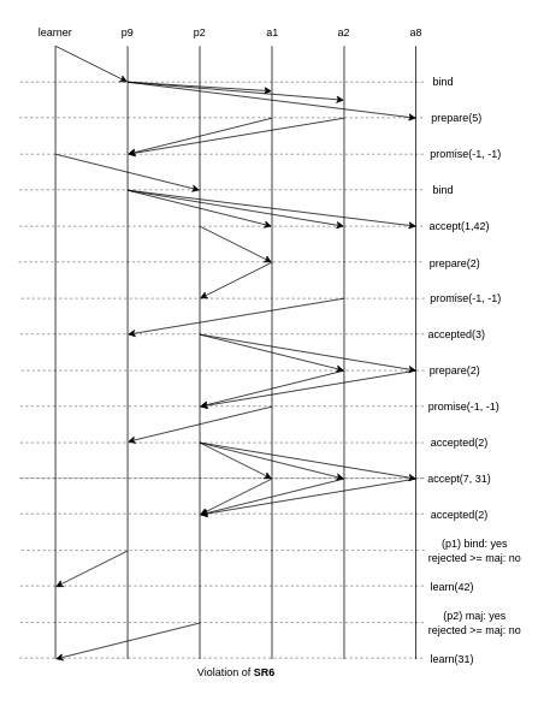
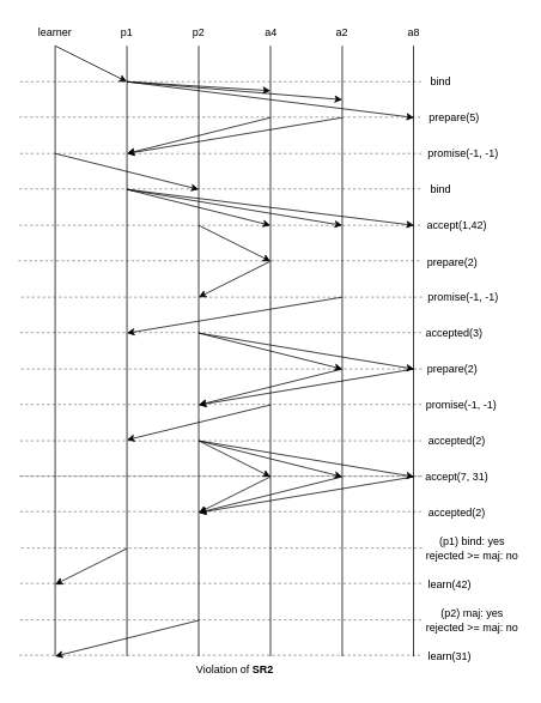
  <mxCell id="0" />
  <mxCell id="1" parent="0" />
  <mxCell id="2" value="" style="endArrow=none;html=1;rounded=0;" parent="1" edge="1"><mxGeometry width="50" height="50" relative="1" as="geometry"><mxPoint x="141" y="730" as="sourcePoint" /><mxPoint x="141" y="50" as="targetPoint" /></mxGeometry></mxCell>
- <mxCell id="3" value="p9" style="text;html=1;align=center;verticalAlign=middle;whiteSpace=wrap;rounded=0;" parent="1" vertex="1"><mxGeometry x="111" y="20" width="60" height="30" as="geometry" /></mxCell>
+ <mxCell id="3" value="p1" style="text;html=1;align=center;verticalAlign=middle;whiteSpace=wrap;rounded=0;" parent="1" vertex="1"><mxGeometry x="111" y="20" width="60" height="30" as="geometry" /></mxCell>
  <mxCell id="4" value="" style="endArrow=none;html=1;rounded=0;" parent="1" edge="1"><mxGeometry width="50" height="50" relative="1" as="geometry"><mxPoint x="221" y="730" as="sourcePoint" /><mxPoint x="221" y="50" as="targetPoint" /></mxGeometry></mxCell>
  <mxCell id="5" value="p2" style="text;html=1;align=center;verticalAlign=middle;whiteSpace=wrap;rounded=0;" parent="1" vertex="1"><mxGeometry x="191" y="20" width="60" height="30" as="geometry" /></mxCell>
  <mxCell id="6" value="" style="endArrow=none;html=1;rounded=0;" parent="1" edge="1"><mxGeometry width="50" height="50" relative="1" as="geometry"><mxPoint x="301" y="730" as="sourcePoint" /><mxPoint x="301" y="50" as="targetPoint" /></mxGeometry></mxCell>
- <mxCell id="7" value="a1" style="text;html=1;align=center;verticalAlign=middle;whiteSpace=wrap;rounded=0;" parent="1" vertex="1"><mxGeometry x="272" y="20" width="60" height="30" as="geometry" /></mxCell>
+ <mxCell id="7" value="a4" style="text;html=1;align=center;verticalAlign=middle;whiteSpace=wrap;rounded=0;" parent="1" vertex="1"><mxGeometry x="272" y="20" width="60" height="30" as="geometry" /></mxCell>
  <mxCell id="8" value="" style="endArrow=none;html=1;rounded=0;" parent="1" edge="1"><mxGeometry width="50" height="50" relative="1" as="geometry"><mxPoint x="381" y="730" as="sourcePoint" /><mxPoint x="381" y="50" as="targetPoint" /></mxGeometry></mxCell>
  <mxCell id="9" value="a2" style="text;html=1;align=center;verticalAlign=middle;whiteSpace=wrap;rounded=0;" parent="1" vertex="1"><mxGeometry x="351" y="20" width="60" height="30" as="geometry" /></mxCell>
  <mxCell id="10" value="a8" style="text;html=1;align=center;verticalAlign=middle;whiteSpace=wrap;rounded=0;" parent="1" vertex="1"><mxGeometry x="431" y="20" width="60" height="30" as="geometry" /></mxCell>
  <mxCell id="11" value="" style="endArrow=none;html=1;rounded=0;" parent="1" edge="1"><mxGeometry width="50" height="50" relative="1" as="geometry"><mxPoint x="61" y="730" as="sourcePoint" /><mxPoint x="61" y="50" as="targetPoint" /></mxGeometry></mxCell>
  <mxCell id="12" value="learner" style="text;html=1;align=center;verticalAlign=middle;whiteSpace=wrap;rounded=0;" parent="1" vertex="1"><mxGeometry x="31" y="20" width="60" height="30" as="geometry" /></mxCell>
  <mxCell id="13" value="" style="endArrow=classic;html=1;rounded=0;exitX=0.5;exitY=1;exitDx=0;exitDy=0;" parent="1" source="12" edge="1"><mxGeometry width="50" height="50" relative="1" as="geometry"><mxPoint x="281" y="240" as="sourcePoint" /><mxPoint x="141" y="90" as="targetPoint" /></mxGeometry></mxCell>
  <mxCell id="14" value="bind" style="text;html=1;align=center;verticalAlign=middle;whiteSpace=wrap;rounded=0;" parent="1" vertex="1"><mxGeometry x="471" y="75" width="40" height="30" as="geometry" /></mxCell>
  <mxCell id="15" value="" style="endArrow=classic;html=1;rounded=0;" parent="1" edge="1"><mxGeometry width="50" height="50" relative="1" as="geometry"><mxPoint x="141" y="90" as="sourcePoint" /><mxPoint x="301" y="100" as="targetPoint" /></mxGeometry></mxCell>
  <mxCell id="16" value="" style="endArrow=classic;html=1;rounded=0;" parent="1" edge="1"><mxGeometry width="50" height="50" relative="1" as="geometry"><mxPoint x="141" y="90" as="sourcePoint" /><mxPoint x="381" y="110" as="targetPoint" /></mxGeometry></mxCell>
  <mxCell id="17" value="" style="endArrow=classic;html=1;rounded=0;" parent="1" edge="1"><mxGeometry width="50" height="50" relative="1" as="geometry"><mxPoint x="141" y="90" as="sourcePoint" /><mxPoint x="461" y="130" as="targetPoint" /></mxGeometry></mxCell>
  <mxCell id="18" value="prepare(5)" style="text;html=1;align=center;verticalAlign=middle;whiteSpace=wrap;rounded=0;" parent="1" vertex="1"><mxGeometry x="471" y="115" width="70" height="30" as="geometry" /></mxCell>
  <mxCell id="19" value="" style="endArrow=classic;html=1;rounded=0;" parent="1" edge="1"><mxGeometry width="50" height="50" relative="1" as="geometry"><mxPoint x="301" y="130" as="sourcePoint" /><mxPoint x="141" y="170" as="targetPoint" /></mxGeometry></mxCell>
  <mxCell id="20" value="promise(-1, -1)" style="text;html=1;align=center;verticalAlign=middle;whiteSpace=wrap;rounded=0;" parent="1" vertex="1"><mxGeometry x="471" y="155" width="90" height="30" as="geometry" /></mxCell>
  <mxCell id="21" value="" style="endArrow=classic;html=1;rounded=0;" parent="1" edge="1"><mxGeometry width="50" height="50" relative="1" as="geometry"><mxPoint x="381" y="130" as="sourcePoint" /><mxPoint x="141" y="170" as="targetPoint" /></mxGeometry></mxCell>
  <mxCell id="22" value="" style="endArrow=classic;html=1;rounded=0;" parent="1" edge="1"><mxGeometry width="50" height="50" relative="1" as="geometry"><mxPoint x="61" y="170" as="sourcePoint" /><mxPoint x="221" y="210" as="targetPoint" /></mxGeometry></mxCell>
  <mxCell id="23" value="bind" style="text;html=1;align=center;verticalAlign=middle;whiteSpace=wrap;rounded=0;" parent="1" vertex="1"><mxGeometry x="471" y="195" width="40" height="30" as="geometry" /></mxCell>
  <mxCell id="24" value="" style="endArrow=classic;html=1;rounded=0;" parent="1" edge="1"><mxGeometry width="50" height="50" relative="1" as="geometry"><mxPoint x="221" y="250" as="sourcePoint" /><mxPoint x="301" y="290" as="targetPoint" /></mxGeometry></mxCell>
  <mxCell id="25" value="" style="endArrow=classic;html=1;rounded=0;" parent="1" edge="1"><mxGeometry width="50" height="50" relative="1" as="geometry"><mxPoint x="301" y="290" as="sourcePoint" /><mxPoint x="221" y="330" as="targetPoint" /></mxGeometry></mxCell>
  <mxCell id="26" value="" style="endArrow=classic;html=1;rounded=0;" parent="1" edge="1"><mxGeometry width="50" height="50" relative="1" as="geometry"><mxPoint x="381" y="330" as="sourcePoint" /><mxPoint x="141" y="370" as="targetPoint" /></mxGeometry></mxCell>
  <mxCell id="27" value="accepted(3)" style="text;html=1;align=center;verticalAlign=middle;whiteSpace=wrap;rounded=0;" parent="1" vertex="1"><mxGeometry x="471" y="355" width="70" height="30" as="geometry" /></mxCell>
  <mxCell id="28" value="prepare(2)" style="text;html=1;align=center;verticalAlign=middle;whiteSpace=wrap;rounded=0;" parent="1" vertex="1"><mxGeometry x="471" y="277" width="66" height="30" as="geometry" /></mxCell>
  <mxCell id="29" value="promise(-1, -1)" style="text;html=1;align=center;verticalAlign=middle;whiteSpace=wrap;rounded=0;" parent="1" vertex="1"><mxGeometry x="471" y="315" width="90" height="30" as="geometry" /></mxCell>
  <mxCell id="30" value="" style="endArrow=classic;html=1;rounded=0;" parent="1" edge="1"><mxGeometry width="50" height="50" relative="1" as="geometry"><mxPoint x="381" y="410" as="sourcePoint" /><mxPoint x="221" y="450" as="targetPoint" /></mxGeometry></mxCell>
  <mxCell id="31" value="promise(-1, -1)" style="text;html=1;align=center;verticalAlign=middle;whiteSpace=wrap;rounded=0;" parent="1" vertex="1"><mxGeometry x="471" y="435" width="86" height="30" as="geometry" /></mxCell>
  <mxCell id="32" value="" style="endArrow=classic;html=1;rounded=0;" parent="1" edge="1"><mxGeometry width="50" height="50" relative="1" as="geometry"><mxPoint x="461" y="410" as="sourcePoint" /><mxPoint x="221" y="450" as="targetPoint" /></mxGeometry></mxCell>
  <mxCell id="33" value="" style="endArrow=classic;html=1;rounded=0;" parent="1" edge="1"><mxGeometry width="50" height="50" relative="1" as="geometry"><mxPoint x="301" y="450" as="sourcePoint" /><mxPoint x="141" y="489" as="targetPoint" /></mxGeometry></mxCell>
  <mxCell id="34" value="accepted(2)" style="text;html=1;align=center;verticalAlign=middle;whiteSpace=wrap;rounded=0;" parent="1" vertex="1"><mxGeometry x="471" y="475" width="76" height="30" as="geometry" /></mxCell>
  <mxCell id="35" value="" style="endArrow=classic;html=1;rounded=0;" parent="1" edge="1"><mxGeometry width="50" height="50" relative="1" as="geometry"><mxPoint x="301" y="530" as="sourcePoint" /><mxPoint x="221" y="570" as="targetPoint" /></mxGeometry></mxCell>
  <mxCell id="36" value="" style="endArrow=classic;html=1;rounded=0;" parent="1" edge="1"><mxGeometry width="50" height="50" relative="1" as="geometry"><mxPoint x="381" y="530" as="sourcePoint" /><mxPoint x="221" y="570" as="targetPoint" /></mxGeometry></mxCell>
  <mxCell id="37" value="" style="endArrow=classic;html=1;rounded=0;" parent="1" edge="1"><mxGeometry width="50" height="50" relative="1" as="geometry"><mxPoint x="461" y="530" as="sourcePoint" /><mxPoint x="221" y="570" as="targetPoint" /></mxGeometry></mxCell>
  <mxCell id="38" value="accepted(2)" style="text;html=1;align=center;verticalAlign=middle;whiteSpace=wrap;rounded=0;" parent="1" vertex="1"><mxGeometry x="471" y="555" width="76" height="30" as="geometry" /></mxCell>
  <mxCell id="39" value="" style="endArrow=classic;html=1;rounded=0;" parent="1" edge="1"><mxGeometry width="50" height="50" relative="1" as="geometry"><mxPoint x="141" y="610" as="sourcePoint" /><mxPoint x="61" y="650" as="targetPoint" /></mxGeometry></mxCell>
  <mxCell id="40" value="" style="endArrow=classic;html=1;rounded=0;" parent="1" edge="1"><mxGeometry width="50" height="50" relative="1" as="geometry"><mxPoint x="221" y="690" as="sourcePoint" /><mxPoint x="61" y="730" as="targetPoint" /></mxGeometry></mxCell>
  <mxCell id="41" value="learn(42)" style="text;html=1;align=center;verticalAlign=middle;whiteSpace=wrap;rounded=0;" parent="1" vertex="1"><mxGeometry x="471" y="635" width="60" height="30" as="geometry" /></mxCell>
  <mxCell id="42" value="learn(31)" style="text;html=1;align=center;verticalAlign=middle;whiteSpace=wrap;rounded=0;" parent="1" vertex="1"><mxGeometry x="471" y="715" width="60" height="30" as="geometry" /></mxCell>
  <mxCell id="43" value="(p1) bind: yes&lt;div&gt;rejected &amp;gt;= maj: no&lt;/div&gt;" style="text;html=1;align=center;verticalAlign=middle;whiteSpace=wrap;rounded=0;" parent="1" vertex="1"><mxGeometry x="471" y="590" width="110" height="40" as="geometry" /></mxCell>
  <mxCell id="44" value="(p2) maj: yes&lt;div&gt;rejected &amp;gt;= maj: no&lt;/div&gt;" style="text;html=1;align=center;verticalAlign=middle;whiteSpace=wrap;rounded=0;" parent="1" vertex="1"><mxGeometry x="471" y="670" width="110" height="40" as="geometry" /></mxCell>
- <mxCell id="45" value="Violation of &lt;b&gt;SR6&lt;/b&gt;" style="text;html=1;align=center;verticalAlign=middle;whiteSpace=wrap;rounded=0;" parent="1" vertex="1"><mxGeometry x="191" y="730" width="141" height="30" as="geometry" /></mxCell>
+ <mxCell id="45" value="Violation of &lt;b&gt;SR2&lt;/b&gt;" style="text;html=1;align=center;verticalAlign=middle;whiteSpace=wrap;rounded=0;" parent="1" vertex="1"><mxGeometry x="191" y="730" width="141" height="30" as="geometry" /></mxCell>
  <mxCell id="46" value="" style="endArrow=classic;html=1;rounded=0;" parent="1" edge="1"><mxGeometry width="50" height="50" relative="1" as="geometry"><mxPoint x="221" y="490" as="sourcePoint" /><mxPoint x="301" y="530" as="targetPoint" /></mxGeometry></mxCell>
  <mxCell id="47" value="" style="endArrow=classic;html=1;rounded=0;" parent="1" edge="1"><mxGeometry width="50" height="50" relative="1" as="geometry"><mxPoint x="221" y="490" as="sourcePoint" /><mxPoint x="381" y="530" as="targetPoint" /></mxGeometry></mxCell>
  <mxCell id="48" value="" style="endArrow=classic;html=1;rounded=0;" parent="1" edge="1"><mxGeometry width="50" height="50" relative="1" as="geometry"><mxPoint x="221" y="490" as="sourcePoint" /><mxPoint x="461" y="530" as="targetPoint" /></mxGeometry></mxCell>
  <mxCell id="49" value="" style="endArrow=classic;html=1;rounded=0;" parent="1" edge="1"><mxGeometry width="50" height="50" relative="1" as="geometry"><mxPoint x="141" y="210" as="sourcePoint" /><mxPoint x="301" y="250" as="targetPoint" /></mxGeometry></mxCell>
  <mxCell id="50" value="" style="endArrow=classic;html=1;rounded=0;" parent="1" edge="1"><mxGeometry width="50" height="50" relative="1" as="geometry"><mxPoint x="141" y="210" as="sourcePoint" /><mxPoint x="381" y="250" as="targetPoint" /></mxGeometry></mxCell>
  <mxCell id="51" value="" style="endArrow=classic;html=1;rounded=0;" parent="1" edge="1"><mxGeometry width="50" height="50" relative="1" as="geometry"><mxPoint x="141" y="210" as="sourcePoint" /><mxPoint x="461" y="250" as="targetPoint" /></mxGeometry></mxCell>
  <mxCell id="52" value="accept(7, 31)" style="text;html=1;align=center;verticalAlign=middle;whiteSpace=wrap;rounded=0;" parent="1" vertex="1"><mxGeometry x="471" y="515" width="76" height="30" as="geometry" /></mxCell>
  <mxCell id="53" value="accept(1,42)" style="text;html=1;align=center;verticalAlign=middle;whiteSpace=wrap;rounded=0;" parent="1" vertex="1"><mxGeometry x="471" y="235" width="76" height="30" as="geometry" /></mxCell>
  <mxCell id="54" value="" style="endArrow=classic;html=1;rounded=0;" parent="1" edge="1"><mxGeometry width="50" height="50" relative="1" as="geometry"><mxPoint x="221" y="370" as="sourcePoint" /><mxPoint x="381" y="410" as="targetPoint" /></mxGeometry></mxCell>
  <mxCell id="55" value="" style="endArrow=classic;html=1;rounded=0;" parent="1" edge="1"><mxGeometry width="50" height="50" relative="1" as="geometry"><mxPoint x="221" y="370" as="sourcePoint" /><mxPoint x="461" y="410" as="targetPoint" /></mxGeometry></mxCell>
  <mxCell id="56" value="prepare(2)" style="text;html=1;align=center;verticalAlign=middle;whiteSpace=wrap;rounded=0;" parent="1" vertex="1"><mxGeometry x="471" y="395" width="66" height="30" as="geometry" /></mxCell>
  <mxCell id="57" value="" style="endArrow=none;dashed=1;html=1;rounded=0;opacity=50;" edge="1" parent="1"><mxGeometry width="50" height="50" relative="1" as="geometry"><mxPoint x="22" y="90" as="sourcePoint" /><mxPoint x="472" y="90" as="targetPoint" /></mxGeometry></mxCell>
  <mxCell id="58" value="" style="endArrow=none;html=1;rounded=0;" edge="1" parent="1"><mxGeometry width="50" height="50" relative="1" as="geometry"><mxPoint x="460.44" y="730" as="sourcePoint" /><mxPoint x="460.44" y="50" as="targetPoint" /></mxGeometry></mxCell>
  <mxCell id="59" value="" style="endArrow=none;dashed=1;html=1;rounded=0;opacity=50;" edge="1" parent="1"><mxGeometry width="50" height="50" relative="1" as="geometry"><mxPoint y="129.44" as="sourcePoint" x="21" /><mxPoint x="471" y="129.44" as="targetPoint" /></mxGeometry></mxCell>
  <mxCell id="60" value="" style="endArrow=none;dashed=1;html=1;rounded=0;opacity=50;" edge="1" parent="1"><mxGeometry width="50" height="50" relative="1" as="geometry"><mxPoint x="22" y="170" as="sourcePoint" /><mxPoint x="472" y="170" as="targetPoint" /></mxGeometry></mxCell>
  <mxCell id="61" value="" style="endArrow=none;dashed=1;html=1;rounded=0;opacity=50;" edge="1" parent="1"><mxGeometry width="50" height="50" relative="1" as="geometry"><mxPoint y="209.44" as="sourcePoint" x="21" /><mxPoint x="471" y="209.44" as="targetPoint" /></mxGeometry></mxCell>
  <mxCell id="62" value="" style="endArrow=none;dashed=1;html=1;rounded=0;opacity=50;" edge="1" parent="1"><mxGeometry width="50" height="50" relative="1" as="geometry"><mxPoint y="250" as="sourcePoint" x="21" /><mxPoint x="471" y="250" as="targetPoint" /></mxGeometry></mxCell>
  <mxCell id="63" value="" style="endArrow=none;dashed=1;html=1;rounded=0;opacity=50;" edge="1" parent="1"><mxGeometry width="50" height="50" relative="1" as="geometry"><mxPoint x="20" y="289.44" as="sourcePoint" /><mxPoint x="470" y="289.44" as="targetPoint" /></mxGeometry></mxCell>
  <mxCell id="64" value="" style="endArrow=none;dashed=1;html=1;rounded=0;opacity=50;" edge="1" parent="1"><mxGeometry width="50" height="50" relative="1" as="geometry"><mxPoint x="23" y="330" as="sourcePoint" /><mxPoint x="473" y="330" as="targetPoint" /></mxGeometry></mxCell>
  <mxCell id="65" value="" style="endArrow=none;dashed=1;html=1;rounded=0;opacity=50;" edge="1" parent="1"><mxGeometry width="50" height="50" relative="1" as="geometry"><mxPoint x="22" y="369.44" as="sourcePoint" /><mxPoint x="472" y="369.44" as="targetPoint" /></mxGeometry></mxCell>
  <mxCell id="66" value="" style="endArrow=none;dashed=1;html=1;rounded=0;opacity=50;" edge="1" parent="1"><mxGeometry width="50" height="50" relative="1" as="geometry"><mxPoint x="23" y="410" as="sourcePoint" /><mxPoint x="473" y="410" as="targetPoint" /></mxGeometry></mxCell>
  <mxCell id="67" value="" style="endArrow=none;dashed=1;html=1;rounded=0;opacity=50;" edge="1" parent="1"><mxGeometry width="50" height="50" relative="1" as="geometry"><mxPoint x="22" y="449.44" as="sourcePoint" /><mxPoint x="472" y="449.44" as="targetPoint" /></mxGeometry></mxCell>
  <mxCell id="68" value="" style="endArrow=none;dashed=1;html=1;rounded=0;opacity=50;" edge="1" parent="1"><mxGeometry width="50" height="50" relative="1" as="geometry"><mxPoint x="22" y="490" as="sourcePoint" /><mxPoint x="472" y="490" as="targetPoint" /></mxGeometry></mxCell>
  <mxCell id="69" value="" style="endArrow=none;dashed=1;html=1;rounded=0;opacity=50;" edge="1" parent="1"><mxGeometry width="50" height="50" relative="1" as="geometry"><mxPoint y="529.44" as="sourcePoint" x="21" /><mxPoint x="471" y="529.44" as="targetPoint" /></mxGeometry></mxCell>
  <mxCell id="70" value="" style="endArrow=none;dashed=1;html=1;rounded=0;opacity=50;" edge="1" parent="1"><mxGeometry width="50" height="50" relative="1" as="geometry"><mxPoint x="23" y="529.45" as="sourcePoint" /><mxPoint x="473" y="529.45" as="targetPoint" /></mxGeometry></mxCell>
  <mxCell id="71" value="" style="endArrow=none;dashed=1;html=1;rounded=0;opacity=50;" edge="1" parent="1"><mxGeometry width="50" height="50" relative="1" as="geometry"><mxPoint x="22" y="568.89" as="sourcePoint" /><mxPoint x="472" y="568.89" as="targetPoint" /></mxGeometry></mxCell>
  <mxCell id="72" value="" style="endArrow=none;dashed=1;html=1;rounded=0;opacity=50;" edge="1" parent="1"><mxGeometry width="50" height="50" relative="1" as="geometry"><mxPoint x="23" y="609.45" as="sourcePoint" /><mxPoint x="473" y="609.45" as="targetPoint" /></mxGeometry></mxCell>
  <mxCell id="73" value="" style="endArrow=none;dashed=1;html=1;rounded=0;opacity=50;" edge="1" parent="1"><mxGeometry width="50" height="50" relative="1" as="geometry"><mxPoint x="22" y="648.89" as="sourcePoint" /><mxPoint x="472" y="648.89" as="targetPoint" /></mxGeometry></mxCell>
  <mxCell id="74" value="" style="endArrow=none;dashed=1;html=1;rounded=0;opacity=50;" edge="1" parent="1"><mxGeometry width="50" height="50" relative="1" as="geometry"><mxPoint x="22" y="689.45" as="sourcePoint" /><mxPoint x="472" y="689.45" as="targetPoint" /></mxGeometry></mxCell>
  <mxCell id="75" value="" style="endArrow=none;dashed=1;html=1;rounded=0;opacity=50;" edge="1" parent="1"><mxGeometry width="50" height="50" relative="1" as="geometry"><mxPoint y="728.89" as="sourcePoint" x="21" /><mxPoint x="471" y="728.89" as="targetPoint" /></mxGeometry></mxCell>
